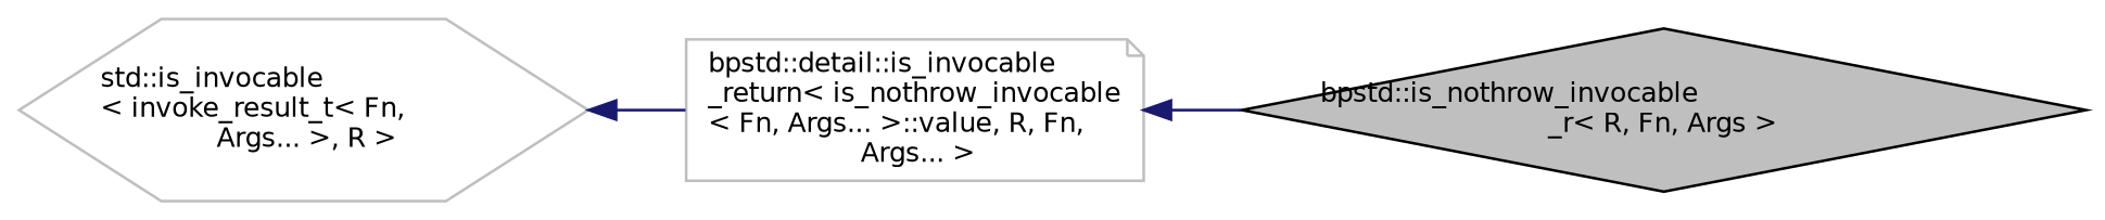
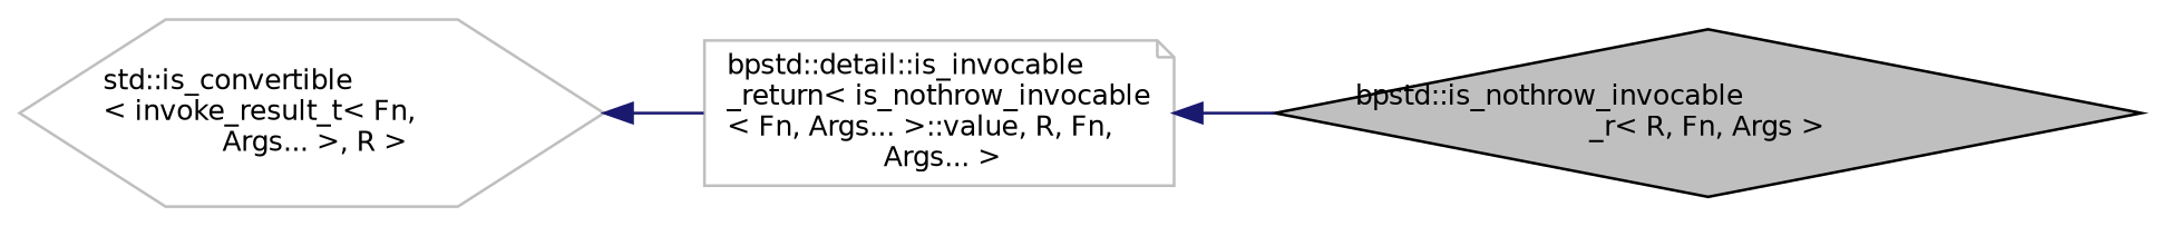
  digraph {
    rankdir=LR
    node [color=grey75 fillcolor=white fontname=Helvetica fontsize=10 style=filled]
    edge [color=midnightblue dir=back fontname=Helvetica fontsize=10 labelfontname=Helvetica labelfontsize=10 style=solid]
    n1 [color=black fillcolor=grey75 fontcolor=black height=0.2 label="bpstd::is_nothrow_invocable\l_r\< R, Fn, Args \>" shape=diamond width=0.4]
    n2 [height=0.2 label="bpstd::detail::is_invocable\l_return\< is_nothrow_invocable\l\< Fn, Args... \>::value, R, Fn,\l Args... \>" shape=note width=0.4]
-   n3 [height=0.2 label="std::is_invocable\l\< invoke_result_t\< Fn,\l Args... \>, R \>" shape=hexagon width=0.4]
+   n3 [height=0.2 label="std::is_convertible\l\< invoke_result_t\< Fn,\l Args... \>, R \>" shape=hexagon width=0.4]
    n2 -> n1
    n3 -> n2
  }
